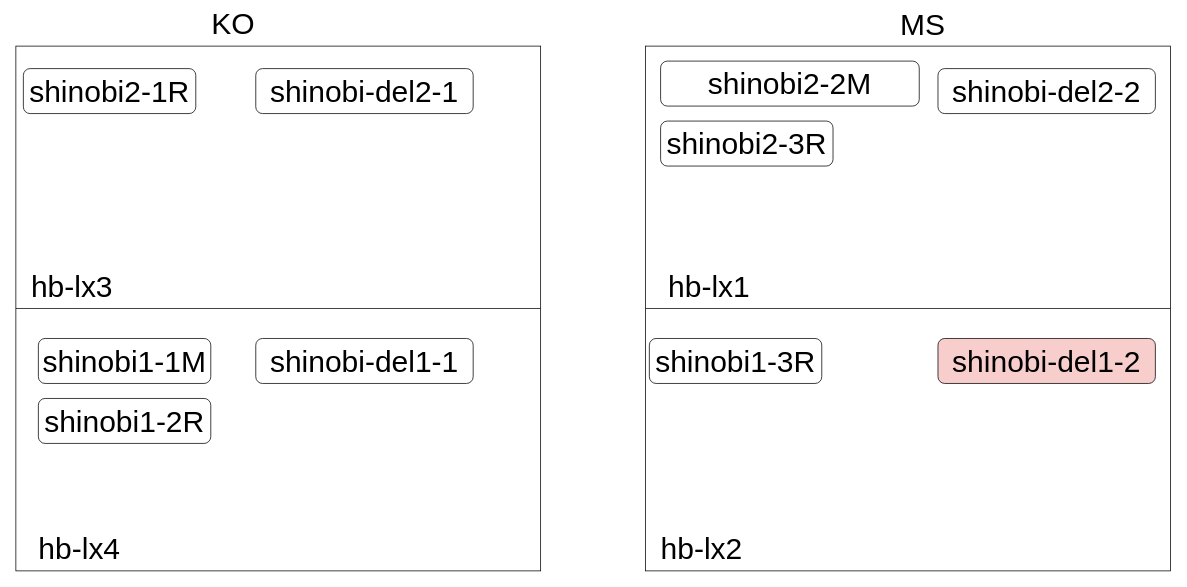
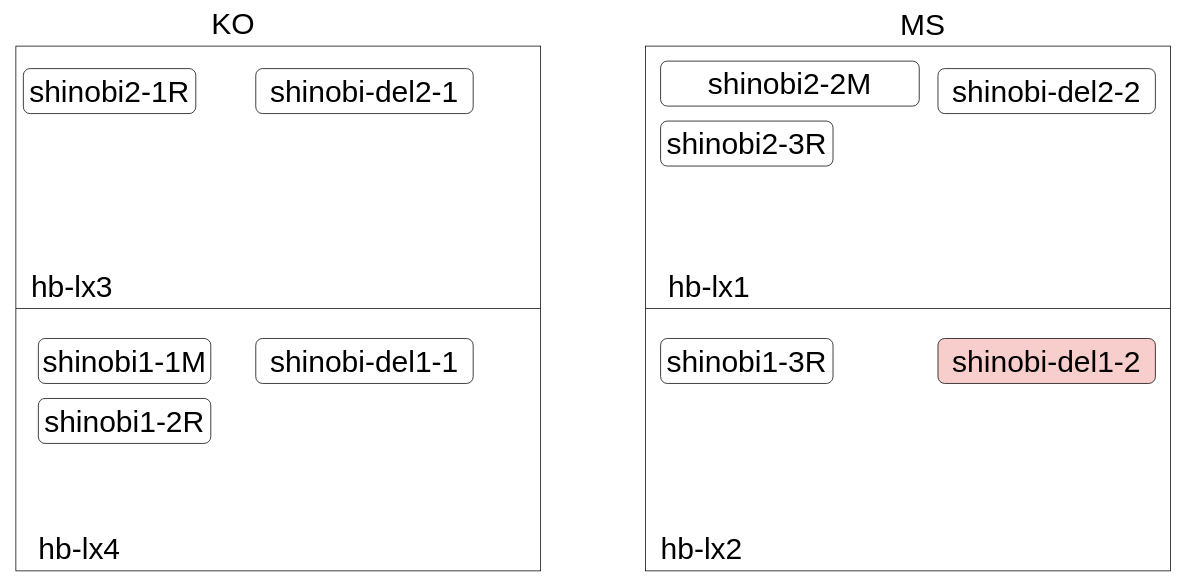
  <mxCell id="0" />
  <mxCell id="1" parent="0" />
  <mxCell id="2" value="" style="whiteSpace=wrap;html=1;aspect=fixed;" vertex="1" parent="1"><mxGeometry x="860" y="61" width="700" height="700" as="geometry" /></mxCell>
  <mxCell id="3" value="" style="whiteSpace=wrap;html=1;aspect=fixed;" vertex="1" parent="1"><mxGeometry x="20" y="61" width="700" height="700" as="geometry" /></mxCell>
  <mxCell id="4" value="" style="endArrow=none;html=1;entryX=1;entryY=0.5;entryDx=0;entryDy=0;exitX=0;exitY=0.5;exitDx=0;exitDy=0;" edge="1" parent="1" source="3" target="3"><mxGeometry width="50" height="50" relative="1" as="geometry"><mxPoint x="860" y="491" as="sourcePoint" /><mxPoint x="780" y="421" as="targetPoint" /></mxGeometry></mxCell>
  <mxCell id="5" value="KO" style="text;html=1;strokeColor=none;fillColor=none;align=center;verticalAlign=middle;whiteSpace=wrap;rounded=0;fontSize=40;" vertex="1" parent="1"><mxGeometry x="290" y="20" width="40" height="20" as="geometry" /></mxCell>
  <mxCell id="6" value="MS" style="text;html=1;strokeColor=none;fillColor=none;align=center;verticalAlign=middle;whiteSpace=wrap;rounded=0;fontSize=40;" vertex="1" parent="1"><mxGeometry x="1210" y="22" width="40" height="20" as="geometry" /></mxCell>
  <mxCell id="7" value="" style="endArrow=none;html=1;fontSize=40;exitX=0;exitY=0.5;exitDx=0;exitDy=0;entryX=1;entryY=0.5;entryDx=0;entryDy=0;" edge="1" parent="1" source="2" target="2"><mxGeometry width="50" height="50" relative="1" as="geometry"><mxPoint x="810" y="321" as="sourcePoint" /><mxPoint x="860" y="271" as="targetPoint" /></mxGeometry></mxCell>
  <mxCell id="8" value="hb-lx4" style="text;html=1;strokeColor=none;fillColor=none;align=center;verticalAlign=middle;whiteSpace=wrap;rounded=0;fontSize=40;" vertex="1" parent="1"><mxGeometry x="40" y="721" width="130" height="20" as="geometry" /></mxCell>
  <mxCell id="9" value="hb-lx3" style="text;html=1;strokeColor=none;fillColor=none;align=center;verticalAlign=middle;whiteSpace=wrap;rounded=0;fontSize=40;" vertex="1" parent="1"><mxGeometry x="30" y="371" width="130" height="20" as="geometry" /></mxCell>
  <mxCell id="10" value="hb-lx1" style="text;html=1;strokeColor=none;fillColor=none;align=center;verticalAlign=middle;whiteSpace=wrap;rounded=0;fontSize=40;" vertex="1" parent="1"><mxGeometry x="880" y="371" width="130" height="20" as="geometry" /></mxCell>
  <mxCell id="11" value="hb-lx2" style="text;html=1;strokeColor=none;fillColor=none;align=center;verticalAlign=middle;whiteSpace=wrap;rounded=0;fontSize=40;" vertex="1" parent="1"><mxGeometry x="870" y="721" width="130" height="20" as="geometry" /></mxCell>
  <mxCell id="12" value="shinobi1-1M" style="rounded=1;whiteSpace=wrap;html=1;fontSize=40;" vertex="1" parent="1"><mxGeometry x="50" y="451" width="230" height="60" as="geometry" /></mxCell>
  <mxCell id="13" value="shinobi1-2R" style="rounded=1;whiteSpace=wrap;html=1;fontSize=40;" vertex="1" parent="1"><mxGeometry x="50" y="531" width="230" height="60" as="geometry" /></mxCell>
- <mxCell id="14" value="shinobi1-3R" style="rounded=1;whiteSpace=wrap;html=1;fontSize=40;" vertex="1" parent="1"><mxGeometry x="865" y="451" width="230" height="60" as="geometry" /></mxCell>
+ <mxCell id="14" value="shinobi1-3R" style="rounded=1;whiteSpace=wrap;html=1;fontSize=40;" vertex="1" parent="1"><mxGeometry x="880" y="451" width="230" height="60" as="geometry" /></mxCell>
  <mxCell id="15" value="shinobi2-2M" style="rounded=1;whiteSpace=wrap;html=1;fontSize=40;" vertex="1" parent="1"><mxGeometry x="880" y="81" width="345" height="60" as="geometry" /></mxCell>
  <mxCell id="16" value="shinobi2-3R" style="rounded=1;whiteSpace=wrap;html=1;fontSize=40;" vertex="1" parent="1"><mxGeometry x="880" y="161" width="230" height="60" as="geometry" /></mxCell>
  <mxCell id="17" value="shinobi2-1R" style="rounded=1;whiteSpace=wrap;html=1;fontSize=40;" vertex="1" parent="1"><mxGeometry x="30" y="91" width="230" height="60" as="geometry" /></mxCell>
  <mxCell id="18" value="shinobi-del2-1" style="rounded=1;whiteSpace=wrap;html=1;fontSize=40;" vertex="1" parent="1"><mxGeometry x="340" y="91" width="290" height="60" as="geometry" /></mxCell>
  <mxCell id="19" value="shinobi-del2-2" style="rounded=1;whiteSpace=wrap;html=1;fontSize=40;" vertex="1" parent="1"><mxGeometry x="1250" y="91" width="290" height="60" as="geometry" /></mxCell>
  <mxCell id="20" value="shinobi-del1-1" style="rounded=1;whiteSpace=wrap;html=1;fontSize=40;" vertex="1" parent="1"><mxGeometry x="340" y="451" width="290" height="60" as="geometry" /></mxCell>
  <mxCell id="21" value="shinobi-del1-2" style="rounded=1;whiteSpace=wrap;html=1;fontSize=40;fillColor=#f8cecc;" vertex="1" parent="1"><mxGeometry x="1250" y="451" width="290" height="60" as="geometry" /></mxCell>
